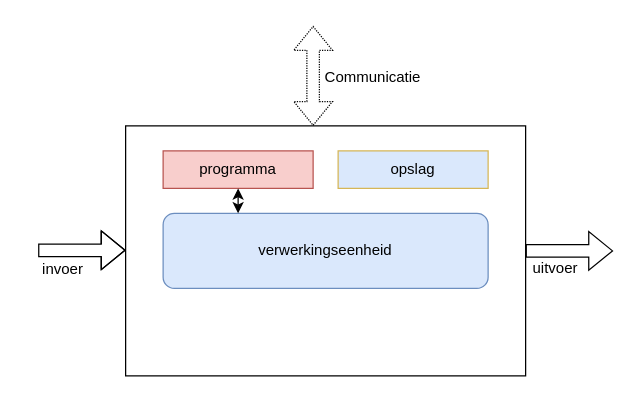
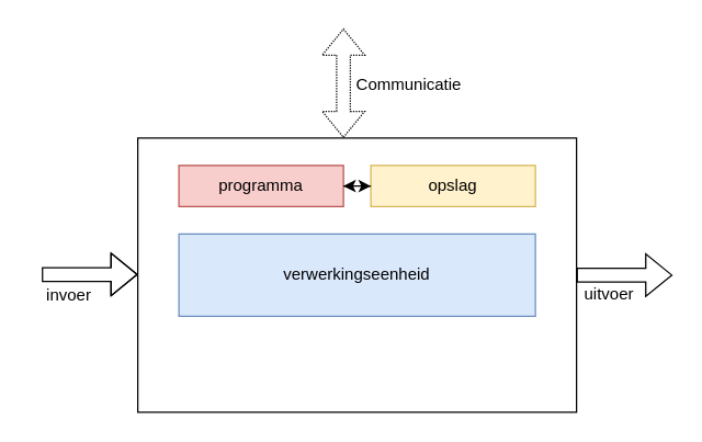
  <mxCell id="0" />
  <mxCell id="1" parent="0" />
  <mxCell id="2" value="" style="rounded=0;whiteSpace=wrap;html=1;" vertex="1" parent="1"><mxGeometry x="100" y="100" width="320" height="200" as="geometry" /></mxCell>
- <mxCell id="3" value="verwerkingseenheid" style="whiteSpace=wrap;html=1;fillColor=#dae8fc;strokeColor=#6c8ebf;rounded=1;" vertex="1" parent="1"><mxGeometry x="130" y="170" width="260" height="60" as="geometry" /></mxCell>
+ <mxCell id="3" value="verwerkingseenheid" style="rounded=0;whiteSpace=wrap;html=1;fillColor=#dae8fc;strokeColor=#6c8ebf;" vertex="1" parent="1"><mxGeometry x="130" y="170" width="260" height="60" as="geometry" /></mxCell>
  <mxCell id="4" value="programma" style="rounded=0;whiteSpace=wrap;html=1;fillColor=#f8cecc;strokeColor=#b85450;" vertex="1" parent="1"><mxGeometry x="130" y="120" width="120" height="30" as="geometry" /></mxCell>
- <mxCell id="5" value="opslag" style="rounded=0;whiteSpace=wrap;html=1;fillColor=#dae8fc;strokeColor=#d6b656;" vertex="1" parent="1"><mxGeometry x="270" y="120" width="120" height="30" as="geometry" /></mxCell>
- <mxCell id="6" style="edgeStyle=orthogonalEdgeStyle;rounded=0;orthogonalLoop=1;jettySize=auto;html=1;entryX=0.231;entryY=0;entryDx=0;entryDy=0;entryPerimeter=0;startArrow=classic;startFill=1;" edge="1" parent="1" source="4" target="3"><mxGeometry relative="1" as="geometry" /></mxCell>
+ <mxCell id="5" value="opslag" style="rounded=0;whiteSpace=wrap;html=1;fillColor=#fff2cc;strokeColor=#d6b656;" vertex="1" parent="1"><mxGeometry x="270" y="120" width="120" height="30" as="geometry" /></mxCell>
+ <mxCell id="6" style="edgeStyle=orthogonalEdgeStyle;rounded=0;orthogonalLoop=1;jettySize=auto;html=1;startArrow=classic;startFill=1;" edge="1" parent="1" source="4" target="5"><mxGeometry relative="1" as="geometry" /></mxCell>
  <mxCell id="7" value="" style="shape=flexArrow;endArrow=classic;html=1;rounded=0;" edge="1" parent="1"><mxGeometry width="50" height="50" relative="1" as="geometry"><mxPoint x="30" y="199.5" as="sourcePoint" /><mxPoint x="100" y="199.5" as="targetPoint" /><Array as="points"><mxPoint x="80" y="199.5" /></Array></mxGeometry></mxCell>
  <mxCell id="8" value="" style="shape=flexArrow;endArrow=classic;html=1;rounded=0;exitX=1;exitY=0.5;exitDx=0;exitDy=0;" edge="1" parent="1" source="2"><mxGeometry width="50" height="50" relative="1" as="geometry"><mxPoint x="430" y="200" as="sourcePoint" /><mxPoint x="490" y="200" as="targetPoint" /></mxGeometry></mxCell>
  <mxCell id="9" value="invoer" style="text;html=1;align=center;verticalAlign=middle;whiteSpace=wrap;rounded=0;" vertex="1" parent="1"><mxGeometry x="20" y="200" width="60" height="30" as="geometry" /></mxCell>
  <mxCell id="10" value="uitvoer" style="text;html=1;align=center;verticalAlign=middle;whiteSpace=wrap;rounded=0;" vertex="1" parent="1"><mxGeometry x="414" y="199" width="60" height="30" as="geometry" /></mxCell>
  <mxCell id="11" value="" style="shape=flexArrow;endArrow=classic;startArrow=classic;html=1;rounded=0;dashed=1;dashPattern=1 1;" edge="1" parent="1"><mxGeometry width="100" height="100" relative="1" as="geometry"><mxPoint x="250" y="100" as="sourcePoint" /><mxPoint x="250" y="20" as="targetPoint" /></mxGeometry></mxCell>
  <mxCell id="12" value="Communicatie" style="text;html=1;align=center;verticalAlign=middle;whiteSpace=wrap;rounded=0;" vertex="1" parent="1"><mxGeometry x="260" y="46" width="76" height="30" as="geometry" /></mxCell>
